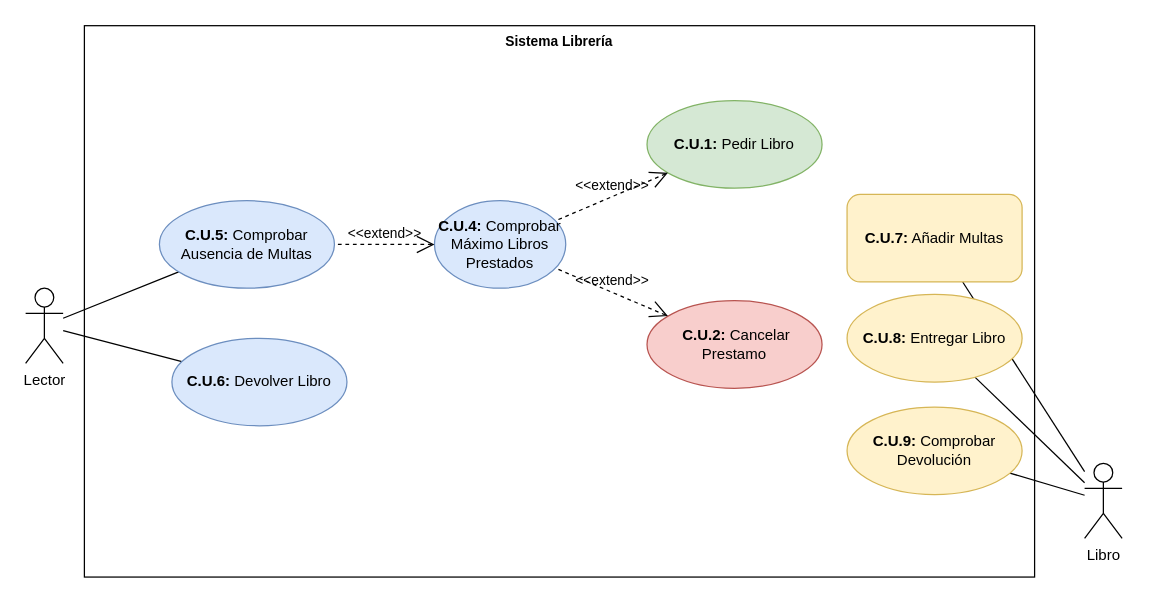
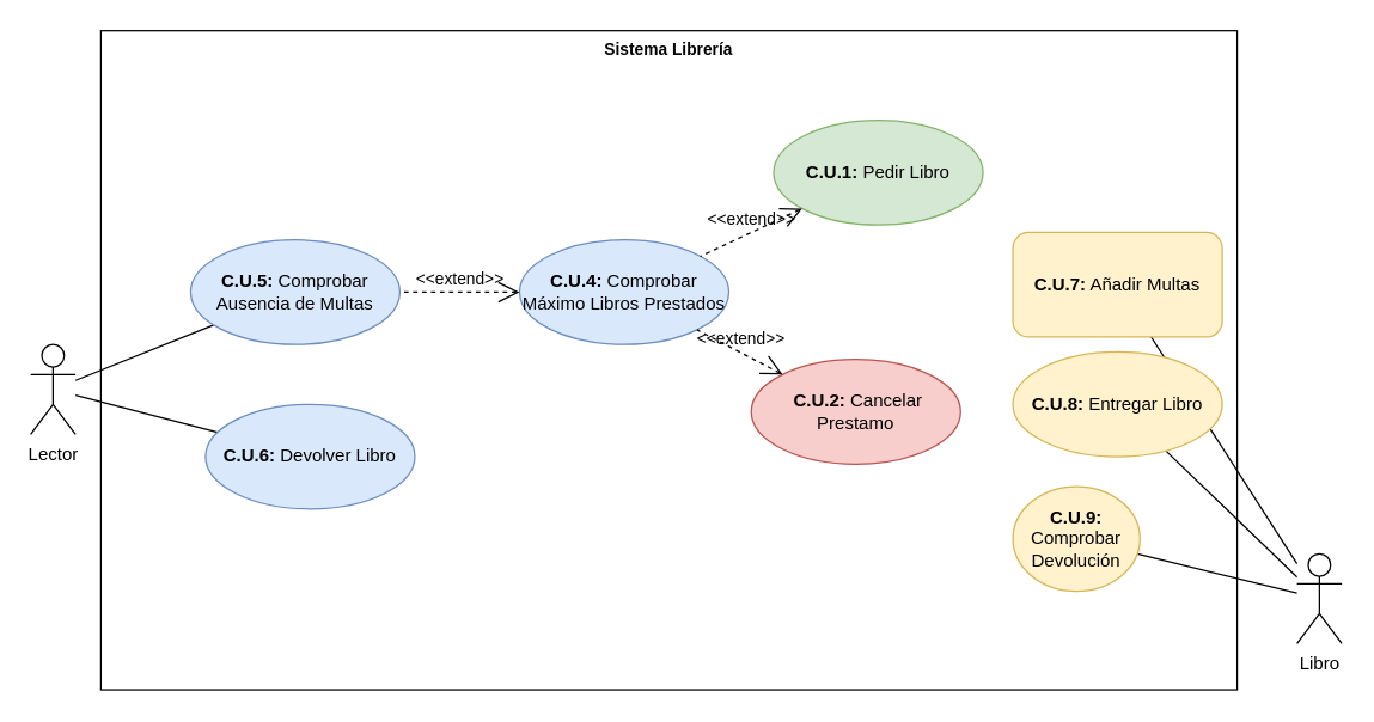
  <mxCell id="0" />
  <mxCell id="1" parent="0" />
  <mxCell id="2" value="Sistema Librería" style="shape=rect;html=1;verticalAlign=top;fontStyle=1;whiteSpace=wrap;align=center;fontFamily=Helvetica;fontSize=11;fontColor=default;" parent="1" vertex="1"><mxGeometry x="67" y="20" width="760" height="441" as="geometry" /></mxCell>
  <mxCell id="3" style="edgeStyle=none;shape=connector;rounded=0;orthogonalLoop=1;jettySize=auto;html=1;labelBackgroundColor=default;strokeColor=default;align=center;verticalAlign=middle;fontFamily=Helvetica;fontSize=11;fontColor=default;endArrow=none;endFill=0;" parent="1" source="5" target="9" edge="1"><mxGeometry relative="1" as="geometry" /></mxCell>
  <mxCell id="4" style="edgeStyle=none;shape=connector;rounded=0;orthogonalLoop=1;jettySize=auto;html=1;labelBackgroundColor=default;strokeColor=default;align=center;verticalAlign=middle;fontFamily=Helvetica;fontSize=11;fontColor=default;endArrow=none;endFill=0;" parent="1" source="5" target="7" edge="1"><mxGeometry relative="1" as="geometry" /></mxCell>
  <mxCell id="5" value="Lector" style="shape=umlActor;html=1;verticalLabelPosition=bottom;verticalAlign=top;align=center;" parent="1" vertex="1"><mxGeometry x="20" y="230" width="30" height="60" as="geometry" /></mxCell>
  <mxCell id="6" value="&lt;b&gt;C.U.1:&lt;/b&gt; Pedir Libro" style="ellipse;whiteSpace=wrap;html=1;fillColor=#d5e8d4;strokeColor=#82b366;" parent="1" vertex="1"><mxGeometry x="517" y="80" width="140" height="70" as="geometry" /></mxCell>
  <mxCell id="7" value="&lt;b&gt;C.U.6:&lt;/b&gt; Devolver Libro" style="ellipse;whiteSpace=wrap;html=1;fillColor=#dae8fc;strokeColor=#6c8ebf;" parent="1" vertex="1"><mxGeometry x="137" y="270" width="140" height="70" as="geometry" /></mxCell>
- <mxCell id="8" value="&lt;b&gt;C.U.4: &lt;/b&gt;Comprobar Máximo Libros Prestados" style="ellipse;whiteSpace=wrap;html=1;fillColor=#dae8fc;strokeColor=#6c8ebf;" parent="1" vertex="1"><mxGeometry x="347" y="160" width="105" height="70" as="geometry" /></mxCell>
+ <mxCell id="8" value="&lt;b&gt;C.U.4: &lt;/b&gt;Comprobar Máximo Libros Prestados" style="ellipse;whiteSpace=wrap;html=1;fillColor=#dae8fc;strokeColor=#6c8ebf;" parent="1" vertex="1"><mxGeometry x="347" y="160" width="140" height="70" as="geometry" /></mxCell>
  <mxCell id="9" value="&lt;b&gt;C.U.5: &lt;/b&gt;Comprobar Ausencia de Multas" style="ellipse;whiteSpace=wrap;html=1;fillColor=#dae8fc;strokeColor=#6c8ebf;" parent="1" vertex="1"><mxGeometry x="127" y="160" width="140" height="70" as="geometry" /></mxCell>
- <mxCell id="10" value="&lt;b&gt;&amp;nbsp;C.U.2: &lt;/b&gt;Cancelar Prestamo" style="ellipse;whiteSpace=wrap;html=1;fillColor=#f8cecc;strokeColor=#b85450;" parent="1" vertex="1"><mxGeometry x="517" y="240" width="140" height="70" as="geometry" /></mxCell>
+ <mxCell id="10" value="&lt;b&gt;&amp;nbsp;C.U.2: &lt;/b&gt;Cancelar Prestamo" style="ellipse;whiteSpace=wrap;html=1;fillColor=#f8cecc;strokeColor=#b85450;" parent="1" vertex="1"><mxGeometry x="502" y="240" width="140" height="70" as="geometry" /></mxCell>
  <mxCell id="11" value="&amp;lt;&amp;lt;extend&amp;gt;&amp;gt;" style="edgeStyle=none;html=1;startArrow=open;endArrow=none;startSize=12;verticalAlign=bottom;dashed=1;labelBackgroundColor=none;rounded=0;strokeColor=default;align=center;fontFamily=Helvetica;fontSize=11;fontColor=default;shape=connector;" parent="1" source="10" target="8" edge="1"><mxGeometry width="160" relative="1" as="geometry"><mxPoint x="267" y="315" as="sourcePoint" /><mxPoint x="427" y="315" as="targetPoint" /></mxGeometry></mxCell>
  <mxCell id="12" value="&amp;lt;&amp;lt;extend&amp;gt;&amp;gt;" style="edgeStyle=none;html=1;startArrow=open;endArrow=none;startSize=12;verticalAlign=bottom;dashed=1;labelBackgroundColor=none;rounded=0;strokeColor=default;align=center;fontFamily=Helvetica;fontSize=11;fontColor=default;shape=connector;" parent="1" source="6" target="8" edge="1"><mxGeometry width="160" relative="1" as="geometry"><mxPoint x="546" y="261" as="sourcePoint" /><mxPoint x="478" y="229" as="targetPoint" /></mxGeometry></mxCell>
  <mxCell id="13" value="&amp;lt;&amp;lt;extend&amp;gt;&amp;gt;" style="edgeStyle=none;html=1;startArrow=open;endArrow=none;startSize=12;verticalAlign=bottom;dashed=1;labelBackgroundColor=none;rounded=0;align=center;fontFamily=Helvetica;fontSize=11;fontColor=default;shape=connector;" parent="1" source="8" target="9" edge="1"><mxGeometry width="160" relative="1" as="geometry"><mxPoint x="546" y="149" as="sourcePoint" /><mxPoint x="478" y="181" as="targetPoint" /></mxGeometry></mxCell>
  <mxCell id="14" style="edgeStyle=none;shape=connector;rounded=0;orthogonalLoop=1;jettySize=auto;html=1;labelBackgroundColor=default;strokeColor=default;align=center;verticalAlign=middle;fontFamily=Helvetica;fontSize=11;fontColor=default;endArrow=none;endFill=0;" parent="1" source="17" target="20" edge="1"><mxGeometry relative="1" as="geometry" /></mxCell>
  <mxCell id="15" style="edgeStyle=none;shape=connector;rounded=0;orthogonalLoop=1;jettySize=auto;html=1;labelBackgroundColor=default;strokeColor=default;align=center;verticalAlign=middle;fontFamily=Helvetica;fontSize=11;fontColor=default;endArrow=none;endFill=0;" parent="1" source="17" target="19" edge="1"><mxGeometry relative="1" as="geometry" /></mxCell>
  <mxCell id="16" style="edgeStyle=none;shape=connector;rounded=0;orthogonalLoop=1;jettySize=auto;html=1;labelBackgroundColor=default;strokeColor=default;align=center;verticalAlign=middle;fontFamily=Helvetica;fontSize=11;fontColor=default;endArrow=none;endFill=0;" parent="1" source="17" target="18" edge="1"><mxGeometry relative="1" as="geometry" /></mxCell>
  <mxCell id="17" value="Libro" style="shape=umlActor;html=1;verticalLabelPosition=bottom;verticalAlign=top;align=center;" parent="1" vertex="1"><mxGeometry x="867" y="370" width="30" height="60" as="geometry" /></mxCell>
- <mxCell id="18" value="&lt;b&gt;C.U.9: &lt;/b&gt;Comprobar Devolución" style="ellipse;whiteSpace=wrap;html=1;fillColor=#fff2cc;strokeColor=#d6b656;" parent="1" vertex="1"><mxGeometry x="677" y="325" width="140" height="70" as="geometry" /></mxCell>
+ <mxCell id="18" value="&lt;b&gt;C.U.9: &lt;/b&gt;Comprobar Devolución" style="ellipse;whiteSpace=wrap;html=1;fillColor=#fff2cc;strokeColor=#d6b656;" parent="1" vertex="1"><mxGeometry x="677" y="325" width="85" height="70" as="geometry" /></mxCell>
  <mxCell id="19" value="&lt;b&gt;C.U.8: &lt;/b&gt;Entregar Libro" style="ellipse;whiteSpace=wrap;html=1;fillColor=#fff2cc;strokeColor=#d6b656;" parent="1" vertex="1"><mxGeometry x="677" y="235" width="140" height="70" as="geometry" /></mxCell>
  <mxCell id="20" value="&lt;b&gt;C.U.7:&lt;/b&gt; Añadir Multas" style="whiteSpace=wrap;html=1;fillColor=#fff2cc;strokeColor=#d6b656;rounded=1;" parent="1" vertex="1"><mxGeometry x="677" y="155" width="140" height="70" as="geometry" /></mxCell>
